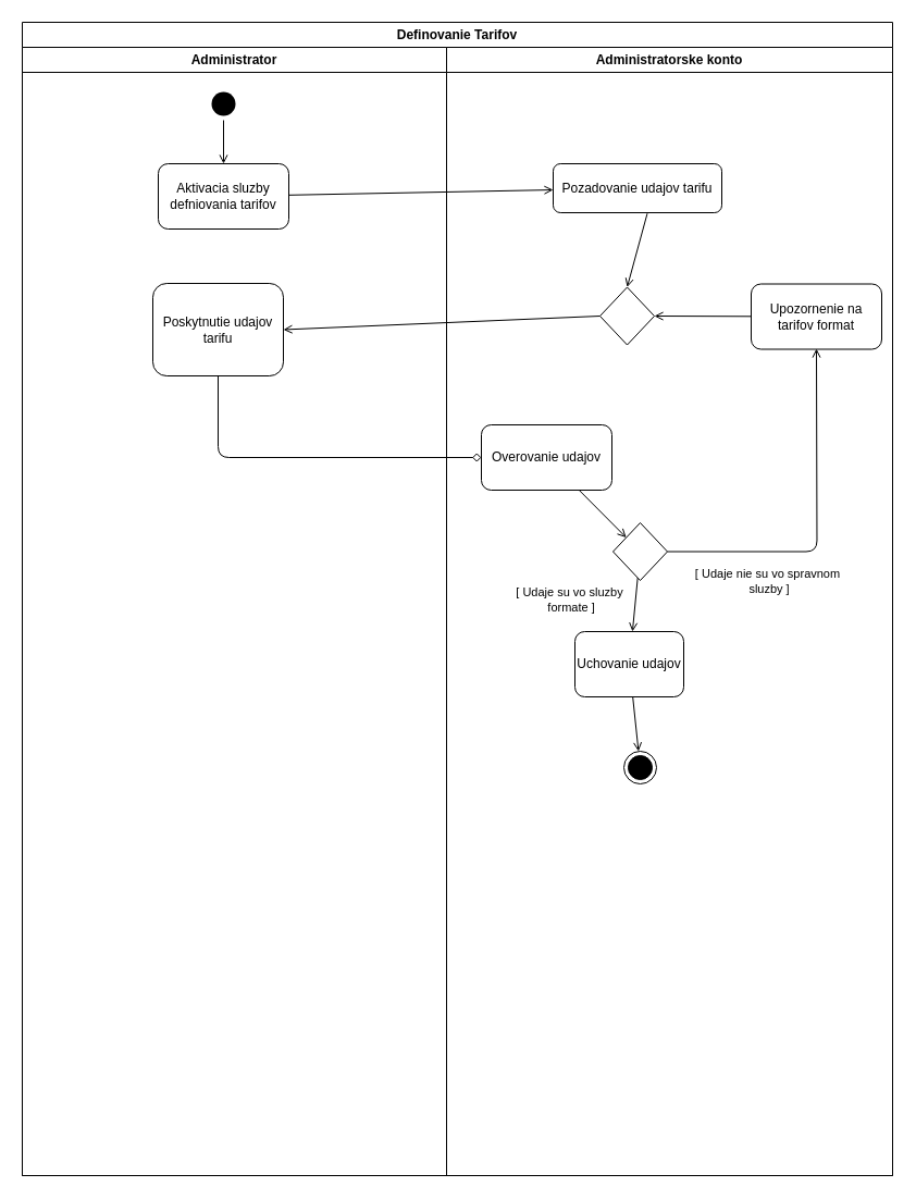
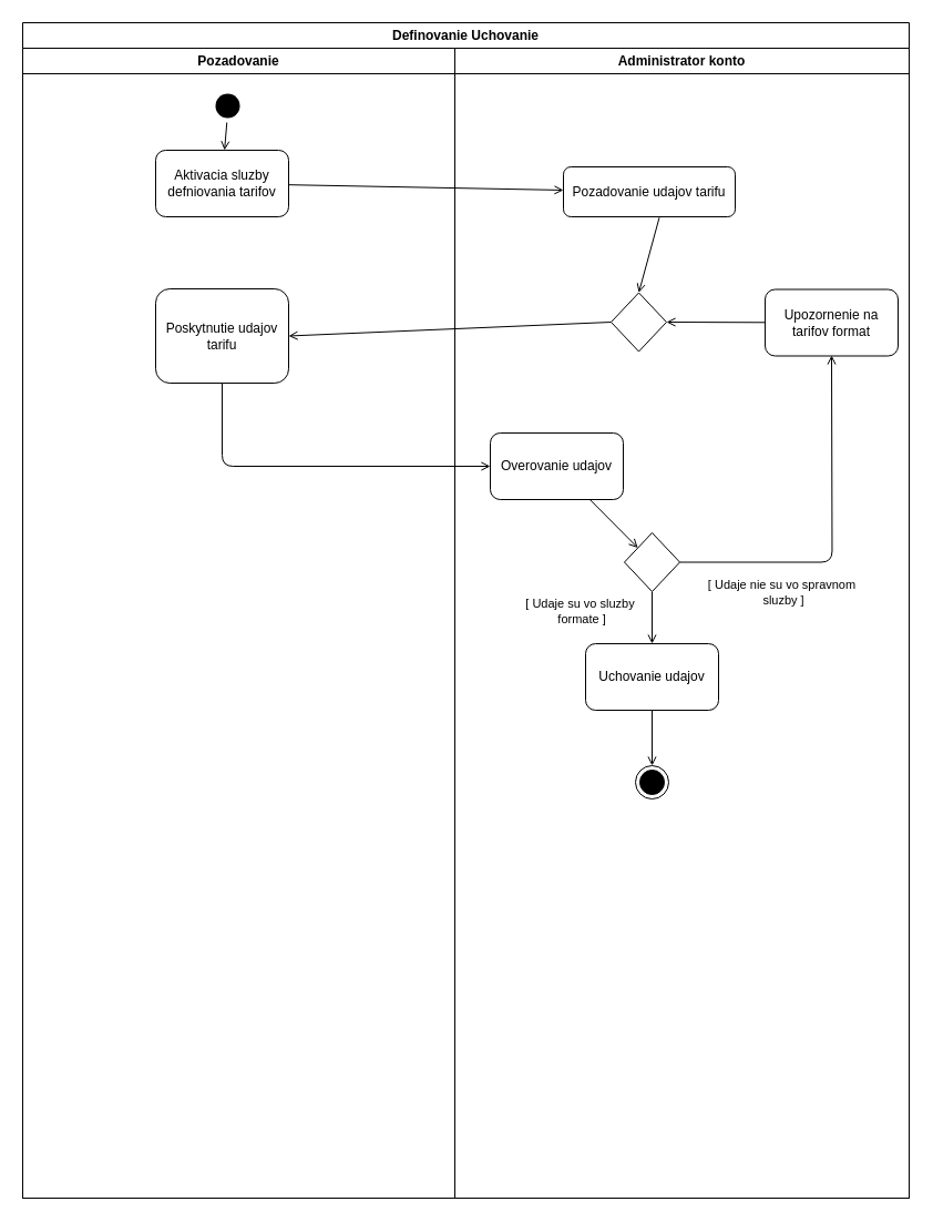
  <mxCell id="0" />
  <mxCell id="1" parent="0" />
- <mxCell id="2" value="Definovanie Tarifov" style="swimlane;whiteSpace=wrap;html=1;" vertex="1" parent="1"><mxGeometry x="20" y="20" width="800" height="1060" as="geometry" /></mxCell>
- <mxCell id="3" value="Administrator" style="swimlane;whiteSpace=wrap;html=1;" vertex="1" parent="2"><mxGeometry y="23" width="390" height="1037" as="geometry" /></mxCell>
+ <mxCell id="2" value="Definovanie Uchovanie" style="swimlane;whiteSpace=wrap;html=1;" vertex="1" parent="1"><mxGeometry x="20" y="20" width="800" height="1060" as="geometry" /></mxCell>
+ <mxCell id="3" value="Pozadovanie" style="swimlane;whiteSpace=wrap;html=1;" vertex="1" parent="2"><mxGeometry y="23" width="390" height="1037" as="geometry" /></mxCell>
  <mxCell id="4" value="" style="rounded=0;orthogonalLoop=1;jettySize=auto;html=1;endArrow=open;endFill=0;" edge="1" parent="3" source="5" target="6"><mxGeometry relative="1" as="geometry" /></mxCell>
  <mxCell id="5" value="" style="ellipse;html=1;shape=endState;fillColor=#000000;strokeColor=none;" vertex="1" parent="3"><mxGeometry x="170" y="37" width="30" height="30" as="geometry" /></mxCell>
- <mxCell id="6" value="Aktivacia sluzby defniovania tarifov" style="rounded=1;whiteSpace=wrap;html=1;" vertex="1" parent="3"><mxGeometry x="125" y="107" width="120" height="60" as="geometry" /></mxCell>
+ <mxCell id="6" value="Aktivacia sluzby defniovania tarifov" style="rounded=1;whiteSpace=wrap;html=1;" vertex="1" parent="3"><mxGeometry x="120" y="92" width="120" height="60" as="geometry" /></mxCell>
  <mxCell id="7" value="Poskytnutie udajov tarifu" style="rounded=1;whiteSpace=wrap;html=1;" vertex="1" parent="3"><mxGeometry x="120" y="217" width="120" height="85" as="geometry" /></mxCell>
- <mxCell id="8" value="Administratorske konto" style="swimlane;whiteSpace=wrap;html=1;" vertex="1" parent="2"><mxGeometry x="390" y="23" width="410" height="1037" as="geometry" /></mxCell>
+ <mxCell id="8" value="Administrator konto" style="swimlane;whiteSpace=wrap;html=1;" vertex="1" parent="2"><mxGeometry x="390" y="23" width="410" height="1037" as="geometry" /></mxCell>
  <mxCell id="9" style="rounded=0;orthogonalLoop=1;jettySize=auto;html=1;entryX=0.5;entryY=0;entryDx=0;entryDy=0;exitX=0.558;exitY=1.017;exitDx=0;exitDy=0;exitPerimeter=0;endArrow=open;endFill=0;" edge="1" parent="8" source="10" target="11"><mxGeometry relative="1" as="geometry" /></mxCell>
  <mxCell id="10" value="Pozadovanie udajov tarifu" style="rounded=1;whiteSpace=wrap;html=1;" vertex="1" parent="8"><mxGeometry x="98" y="107" width="155" height="45" as="geometry" /></mxCell>
  <mxCell id="11" value="" style="rhombus;whiteSpace=wrap;html=1;" vertex="1" parent="8"><mxGeometry x="141" y="220.5" width="50" height="53" as="geometry" /></mxCell>
  <mxCell id="12" style="rounded=0;orthogonalLoop=1;jettySize=auto;html=1;endArrow=open;endFill=0;" edge="1" parent="8" source="13" target="16"><mxGeometry relative="1" as="geometry" /></mxCell>
  <mxCell id="13" value="Overovanie udajov" style="rounded=1;whiteSpace=wrap;html=1;" vertex="1" parent="8"><mxGeometry x="32" y="347" width="120" height="60" as="geometry" /></mxCell>
  <mxCell id="14" style="rounded=0;orthogonalLoop=1;jettySize=auto;html=1;endArrow=open;endFill=0;" edge="1" parent="8" source="16" target="19"><mxGeometry relative="1" as="geometry" /></mxCell>
  <mxCell id="15" style="edgeStyle=orthogonalEdgeStyle;rounded=1;orthogonalLoop=1;jettySize=auto;html=1;endArrow=open;endFill=0;" edge="1" parent="8" source="16"><mxGeometry relative="1" as="geometry"><mxPoint x="340" y="277" as="targetPoint" /></mxGeometry></mxCell>
  <mxCell id="16" value="" style="rhombus;whiteSpace=wrap;html=1;" vertex="1" parent="8"><mxGeometry x="153" y="437" width="50" height="53" as="geometry" /></mxCell>
  <mxCell id="17" value="[ Udaje nie su vo spravnom&lt;br&gt;&amp;nbsp;sluzby ]" style="edgeLabel;html=1;align=center;verticalAlign=middle;resizable=0;points=[];" vertex="1" connectable="0" parent="8"><mxGeometry x="294" y="490" as="geometry" /></mxCell>
  <mxCell id="18" style="rounded=0;orthogonalLoop=1;jettySize=auto;html=1;endArrow=open;endFill=0;" edge="1" parent="8" source="19" target="23"><mxGeometry relative="1" as="geometry" /></mxCell>
- <mxCell id="19" value="Uchovanie udajov" style="rounded=1;whiteSpace=wrap;html=1;" vertex="1" parent="8"><mxGeometry x="118" y="537" width="100" height="60" as="geometry" /></mxCell>
+ <mxCell id="19" value="Uchovanie udajov" style="rounded=1;whiteSpace=wrap;html=1;" vertex="1" parent="8"><mxGeometry x="118" y="537" width="120" height="60" as="geometry" /></mxCell>
  <mxCell id="20" value="[ Udaje su vo sluzby&lt;br&gt;&amp;nbsp;formate ]" style="edgeLabel;html=1;align=center;verticalAlign=middle;resizable=0;points=[];" vertex="1" connectable="0" parent="8"><mxGeometry x="112" y="507" as="geometry" /></mxCell>
  <mxCell id="21" style="rounded=0;orthogonalLoop=1;jettySize=auto;html=1;entryX=1;entryY=0.5;entryDx=0;entryDy=0;endArrow=open;endFill=0;" edge="1" parent="8" source="22" target="11"><mxGeometry relative="1" as="geometry" /></mxCell>
  <mxCell id="22" value="Upozornenie na tarifov format" style="rounded=1;whiteSpace=wrap;html=1;" vertex="1" parent="8"><mxGeometry x="280" y="217.5" width="120" height="60" as="geometry" /></mxCell>
  <mxCell id="23" value="" style="ellipse;html=1;shape=endState;fillColor=#000000;strokeColor=default;" vertex="1" parent="8"><mxGeometry x="163" y="647" width="30" height="30" as="geometry" /></mxCell>
  <mxCell id="24" style="rounded=0;orthogonalLoop=1;jettySize=auto;html=1;endArrow=open;endFill=0;" edge="1" parent="2" source="6" target="10"><mxGeometry relative="1" as="geometry" /></mxCell>
  <mxCell id="25" style="rounded=1;orthogonalLoop=1;jettySize=auto;html=1;entryX=1;entryY=0.5;entryDx=0;entryDy=0;endArrow=open;endFill=0;exitX=0;exitY=0.5;exitDx=0;exitDy=0;" edge="1" parent="2" source="11" target="7"><mxGeometry relative="1" as="geometry" /></mxCell>
- <mxCell id="26" style="edgeStyle=orthogonalEdgeStyle;rounded=1;orthogonalLoop=1;jettySize=auto;html=1;entryX=0;entryY=0.5;entryDx=0;entryDy=0;strokeColor=default;endArrow=diamond;endFill=0;" edge="1" parent="2" source="7" target="13"><mxGeometry relative="1" as="geometry"><Array as="points"><mxPoint x="180" y="400" /></Array></mxGeometry></mxCell>
+ <mxCell id="26" style="edgeStyle=orthogonalEdgeStyle;rounded=1;orthogonalLoop=1;jettySize=auto;html=1;entryX=0;entryY=0.5;entryDx=0;entryDy=0;strokeColor=default;endArrow=open;endFill=0;" edge="1" parent="2" source="7" target="13"><mxGeometry relative="1" as="geometry"><Array as="points"><mxPoint x="180" y="400" /></Array></mxGeometry></mxCell>
